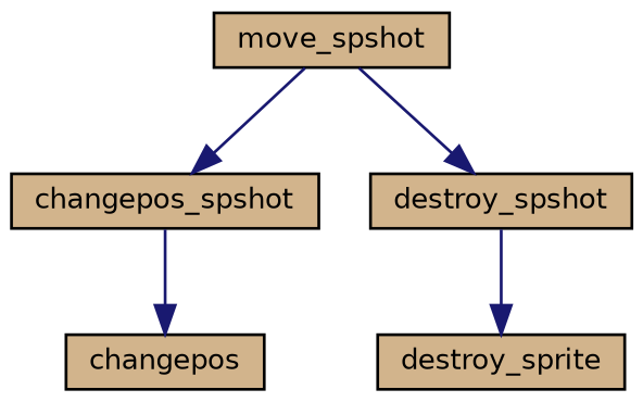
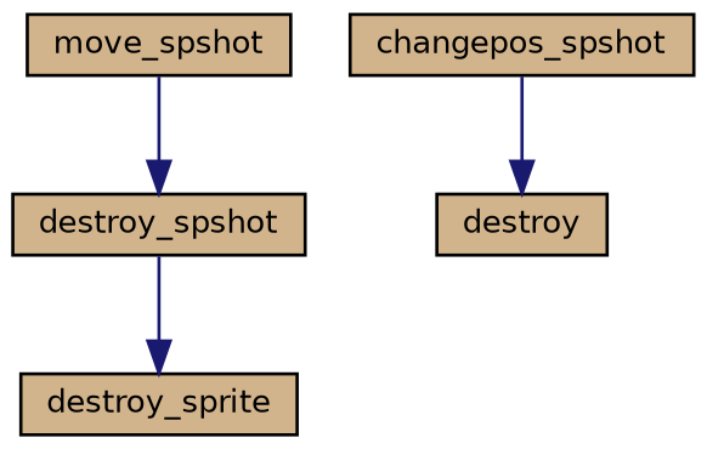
  digraph {
    rankdir=TB
    node [color=black fillcolor=tan fontname=Helvetica fontsize=10 shape=record style=filled]
    edge [arrowhead=normal color=midnightblue fontname=Helvetica fontsize=10 labelfontname=Helvetica labelfontsize=10 style=solid]
    n1 [fontcolor=black height=0.2 label=move_spshot width=0.4]
    n2 [height=0.2 label=changepos_spshot width=0.4]
    n3 [height=0.2 label=destroy_spshot width=0.4]
-   n4 [height=0.2 label=changepos width=0.4]
+   n4 [height=0.2 label=destroy width=0.4]
    n5 [height=0.2 label=destroy_sprite width=0.4]
-   n1 -> n2
    n1 -> n3
    n2 -> n4
    n3 -> n5
  }
